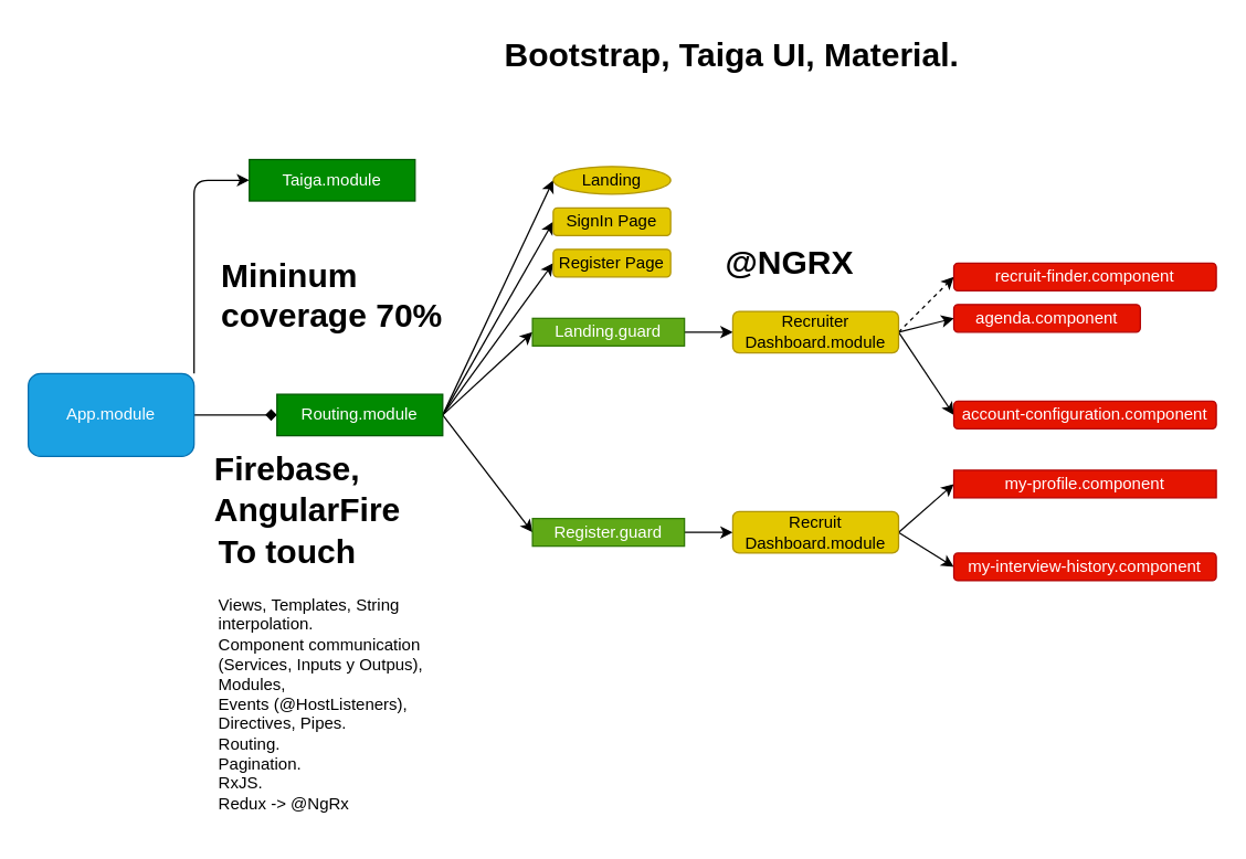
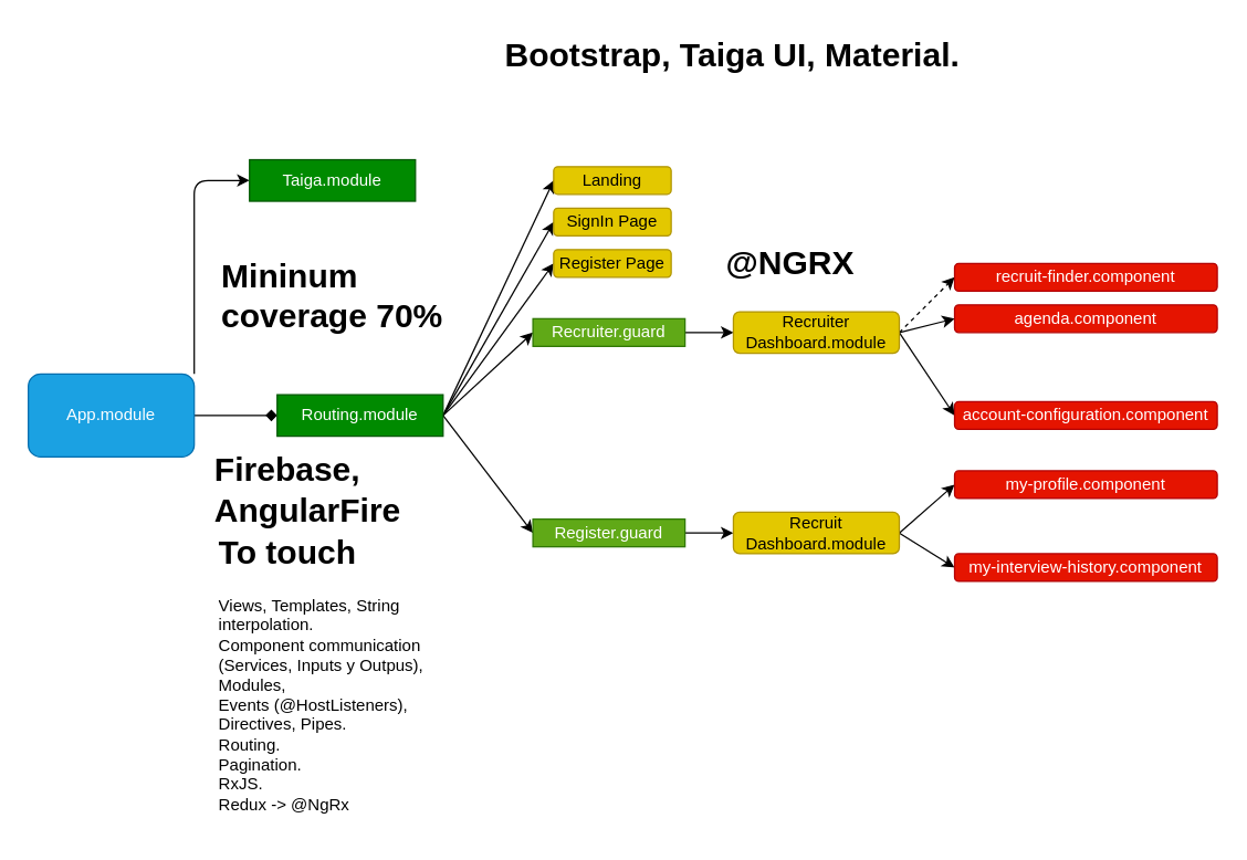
  <mxCell id="0" />
  <mxCell id="1" parent="0" />
  <mxCell id="2" style="edgeStyle=none;html=1;exitX=1;exitY=0;exitDx=0;exitDy=0;entryX=0;entryY=0.5;entryDx=0;entryDy=0;" edge="1" parent="1" source="4" target="5"><mxGeometry relative="1" as="geometry"><Array as="points"><mxPoint x="140" y="130" /></Array></mxGeometry></mxCell>
  <mxCell id="3" style="edgeStyle=none;html=1;exitX=1;exitY=0.5;exitDx=0;exitDy=0;endArrow=diamond;" edge="1" parent="1" source="4" target="11"><mxGeometry relative="1" as="geometry" /></mxCell>
  <mxCell id="4" value="App.module" style="rounded=1;whiteSpace=wrap;html=1;fillColor=#1ba1e2;fontColor=#ffffff;strokeColor=#006EAF;" vertex="1" parent="1"><mxGeometry x="20" y="270" width="120" height="60" as="geometry" /></mxCell>
  <mxCell id="5" value="Taiga.module" style="rounded=0;whiteSpace=wrap;html=1;fillColor=#008a00;fontColor=#ffffff;strokeColor=#005700;" vertex="1" parent="1"><mxGeometry x="180" y="115" width="120" height="30" as="geometry" /></mxCell>
  <mxCell id="6" style="edgeStyle=none;html=1;exitX=1;exitY=0.5;exitDx=0;exitDy=0;entryX=0;entryY=0.5;entryDx=0;entryDy=0;" edge="1" parent="1" source="11" target="16"><mxGeometry relative="1" as="geometry" /></mxCell>
  <mxCell id="7" style="edgeStyle=none;html=1;exitX=1;exitY=0.5;exitDx=0;exitDy=0;entryX=0;entryY=0.5;entryDx=0;entryDy=0;" edge="1" parent="1" source="11" target="17"><mxGeometry relative="1" as="geometry" /></mxCell>
  <mxCell id="8" style="edgeStyle=none;html=1;exitX=1;exitY=0.5;exitDx=0;exitDy=0;entryX=0;entryY=0.5;entryDx=0;entryDy=0;" edge="1" parent="1" source="11" target="13"><mxGeometry relative="1" as="geometry" /></mxCell>
  <mxCell id="9" style="edgeStyle=none;html=1;exitX=1;exitY=0.5;exitDx=0;exitDy=0;entryX=0;entryY=0.5;entryDx=0;entryDy=0;" edge="1" parent="1" source="11" target="15"><mxGeometry relative="1" as="geometry" /></mxCell>
  <mxCell id="10" style="edgeStyle=none;html=1;exitX=1;exitY=0.5;exitDx=0;exitDy=0;entryX=0;entryY=0.5;entryDx=0;entryDy=0;" edge="1" parent="1" source="11" target="29"><mxGeometry relative="1" as="geometry" /></mxCell>
  <mxCell id="11" value="Routing.module" style="rounded=0;whiteSpace=wrap;html=1;fillColor=#008a00;fontColor=#ffffff;strokeColor=#005700;" vertex="1" parent="1"><mxGeometry x="200" y="285" width="120" height="30" as="geometry" /></mxCell>
  <mxCell id="12" style="edgeStyle=none;html=1;exitX=1;exitY=0.5;exitDx=0;exitDy=0;entryX=0;entryY=0.5;entryDx=0;entryDy=0;" edge="1" parent="1" source="13" target="21"><mxGeometry relative="1" as="geometry" /></mxCell>
- <mxCell id="13" value="Landing.guard" style="rounded=0;whiteSpace=wrap;html=1;fillColor=#60a917;fontColor=#ffffff;strokeColor=#2D7600;" vertex="1" parent="1"><mxGeometry x="385" y="230" width="110" height="20" as="geometry" /></mxCell>
+ <mxCell id="13" value="Recruiter.guard" style="rounded=0;whiteSpace=wrap;html=1;fillColor=#60a917;fontColor=#ffffff;strokeColor=#2D7600;" vertex="1" parent="1"><mxGeometry x="385" y="230" width="110" height="20" as="geometry" /></mxCell>
  <mxCell id="14" style="edgeStyle=none;html=1;exitX=1;exitY=0.5;exitDx=0;exitDy=0;" edge="1" parent="1" source="15" target="24"><mxGeometry relative="1" as="geometry" /></mxCell>
  <mxCell id="15" value="Register.guard" style="rounded=0;whiteSpace=wrap;html=1;fillColor=#60a917;fontColor=#ffffff;strokeColor=#2D7600;" vertex="1" parent="1"><mxGeometry x="385" y="375" width="110" height="20" as="geometry" /></mxCell>
- <mxCell id="16" value="Landing" style="ellipse;whiteSpace=wrap;html=1;fillColor=#e3c800;strokeColor=#B09500;fontColor=#000000;" vertex="1" parent="1"><mxGeometry x="400" y="120" width="85" height="20" as="geometry" /></mxCell>
+ <mxCell id="16" value="Landing" style="whiteSpace=wrap;html=1;fillColor=#e3c800;strokeColor=#B09500;fontColor=#000000;rounded=1;" vertex="1" parent="1"><mxGeometry x="400" y="120" width="85" height="20" as="geometry" /></mxCell>
  <mxCell id="17" value="SignIn Page" style="whiteSpace=wrap;html=1;fillColor=#e3c800;strokeColor=#B09500;fontColor=#000000;rounded=1;" vertex="1" parent="1"><mxGeometry x="400" y="150" width="85" height="20" as="geometry" /></mxCell>
  <mxCell id="18" style="edgeStyle=none;html=1;exitX=1;exitY=0.5;exitDx=0;exitDy=0;entryX=0;entryY=0.5;entryDx=0;entryDy=0;" edge="1" parent="1" source="21" target="25"><mxGeometry relative="1" as="geometry" /></mxCell>
  <mxCell id="19" style="edgeStyle=none;html=1;exitX=1;exitY=0.5;exitDx=0;exitDy=0;entryX=0;entryY=0.5;entryDx=0;entryDy=0;dashed=1;" edge="1" parent="1" source="21" target="26"><mxGeometry relative="1" as="geometry" /></mxCell>
  <mxCell id="20" style="edgeStyle=none;html=1;exitX=1;exitY=0.5;exitDx=0;exitDy=0;entryX=0;entryY=0.5;entryDx=0;entryDy=0;" edge="1" parent="1" source="21" target="27"><mxGeometry relative="1" as="geometry" /></mxCell>
  <mxCell id="21" value="Recruiter Dashboard.module" style="whiteSpace=wrap;html=1;fillColor=#e3c800;strokeColor=#B09500;fontColor=#000000;rounded=1;" vertex="1" parent="1"><mxGeometry x="530" y="225" width="120" height="30" as="geometry" /></mxCell>
  <mxCell id="22" style="edgeStyle=none;html=1;exitX=1;exitY=0.5;exitDx=0;exitDy=0;entryX=0;entryY=0.5;entryDx=0;entryDy=0;" edge="1" parent="1" source="24" target="30"><mxGeometry relative="1" as="geometry" /></mxCell>
  <mxCell id="23" style="edgeStyle=none;html=1;exitX=1;exitY=0.5;exitDx=0;exitDy=0;entryX=0;entryY=0.5;entryDx=0;entryDy=0;" edge="1" parent="1" source="24" target="28"><mxGeometry relative="1" as="geometry" /></mxCell>
  <mxCell id="24" value="Recruit Dashboard.module" style="whiteSpace=wrap;html=1;fillColor=#e3c800;strokeColor=#B09500;fontColor=#000000;rounded=1;" vertex="1" parent="1"><mxGeometry x="530" y="370" width="120" height="30" as="geometry" /></mxCell>
- <mxCell id="25" value="agenda.component" style="whiteSpace=wrap;html=1;fillColor=#e51400;strokeColor=#B20000;fontColor=#ffffff;rounded=1;" vertex="1" parent="1"><mxGeometry x="690" y="220" width="135" height="20" as="geometry" /></mxCell>
+ <mxCell id="25" value="agenda.component" style="whiteSpace=wrap;html=1;fillColor=#e51400;strokeColor=#B20000;fontColor=#ffffff;rounded=1;" vertex="1" parent="1"><mxGeometry x="690" y="220" width="190" height="20" as="geometry" /></mxCell>
  <mxCell id="26" value="recruit-finder.component" style="whiteSpace=wrap;html=1;fillColor=#e51400;strokeColor=#B20000;fontColor=#ffffff;rounded=1;" vertex="1" parent="1"><mxGeometry x="690" y="190" width="190" height="20" as="geometry" /></mxCell>
  <mxCell id="27" value="account-configuration.component" style="whiteSpace=wrap;html=1;fillColor=#e51400;strokeColor=#B20000;fontColor=#ffffff;rounded=1;" vertex="1" parent="1"><mxGeometry x="690" y="290" width="190" height="20" as="geometry" /></mxCell>
- <mxCell id="28" value="my-profile.component" style="whiteSpace=wrap;html=1;fillColor=#e51400;strokeColor=#B20000;fontColor=#ffffff;rounded=0;" vertex="1" parent="1"><mxGeometry x="690" y="340" width="190" height="20" as="geometry" /></mxCell>
+ <mxCell id="28" value="my-profile.component" style="whiteSpace=wrap;html=1;fillColor=#e51400;strokeColor=#B20000;fontColor=#ffffff;rounded=1;" vertex="1" parent="1"><mxGeometry x="690" y="340" width="190" height="20" as="geometry" /></mxCell>
  <mxCell id="29" value="Register Page" style="whiteSpace=wrap;html=1;fillColor=#e3c800;strokeColor=#B09500;fontColor=#000000;rounded=1;" vertex="1" parent="1"><mxGeometry x="400" y="180" width="85" height="20" as="geometry" /></mxCell>
  <mxCell id="30" value="my-interview-history.component" style="whiteSpace=wrap;html=1;fillColor=#e51400;strokeColor=#B20000;fontColor=#ffffff;rounded=1;" vertex="1" parent="1"><mxGeometry x="690" y="400" width="190" height="20" as="geometry" /></mxCell>
  <mxCell id="31" value="&lt;h1&gt;Mininum coverage 70%&lt;/h1&gt;" style="text;html=1;strokeColor=none;fillColor=none;spacing=5;spacingTop=-20;whiteSpace=wrap;overflow=hidden;rounded=0;" vertex="1" parent="1"><mxGeometry x="155" y="180" width="190" height="80" as="geometry" /></mxCell>
  <mxCell id="32" value="&lt;h1&gt;Firebase,&lt;br&gt;AngularFire&lt;/h1&gt;" style="text;html=1;strokeColor=none;fillColor=none;spacing=5;spacingTop=-20;whiteSpace=wrap;overflow=hidden;rounded=0;" vertex="1" parent="1"><mxGeometry x="150" y="320" width="190" height="80" as="geometry" /></mxCell>
  <mxCell id="33" value="&lt;h1&gt;@NGRX&lt;/h1&gt;" style="text;html=1;strokeColor=none;fillColor=none;spacing=5;spacingTop=-20;whiteSpace=wrap;overflow=hidden;rounded=0;" vertex="1" parent="1"><mxGeometry x="520" y="170" width="110" height="40" as="geometry" /></mxCell>
  <mxCell id="34" value="&lt;h1&gt;To touch&lt;/h1&gt;&lt;p&gt;Views, Templates, String interpolation.&lt;br&gt;Component communication (Services, Inputs y Outpus),&lt;br&gt;Modules,&amp;nbsp;&lt;br&gt;Events (@HostListeners), Directives, Pipes.&lt;br&gt;Routing.&lt;br&gt;Pagination.&lt;br&gt;RxJS.&lt;br&gt;Redux -&amp;gt; @NgRx&lt;/p&gt;" style="text;html=1;strokeColor=none;fillColor=none;spacing=5;spacingTop=-20;whiteSpace=wrap;overflow=hidden;rounded=0;" vertex="1" parent="1"><mxGeometry x="152.5" y="380" width="185" height="220" as="geometry" /></mxCell>
  <mxCell id="35" value="&lt;h1&gt;Bootstrap, Taiga UI, Material.&lt;/h1&gt;" style="text;html=1;strokeColor=none;fillColor=none;spacing=5;spacingTop=-20;whiteSpace=wrap;overflow=hidden;rounded=0;" vertex="1" parent="1"><mxGeometry x="360" y="20" width="340" height="40" as="geometry" /></mxCell>
